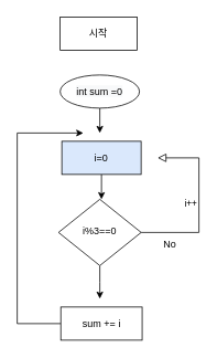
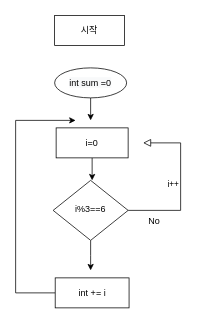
  <mxCell id="0" />
  <mxCell id="1" parent="0" />
  <mxCell id="2" value="i++" style="edgeStyle=orthogonalEdgeStyle;rounded=0;html=1;jettySize=auto;orthogonalLoop=1;fontSize=11;endArrow=block;endFill=0;endSize=8;strokeWidth=1;shadow=0;labelBackgroundColor=none;" parent="1" source="4" edge="1"><mxGeometry y="10" relative="1" as="geometry"><mxPoint as="offset" /><mxPoint x="190" y="190" as="targetPoint" /><Array as="points"><mxPoint x="240" y="280" /><mxPoint x="240" y="190" /></Array></mxGeometry></mxCell>
  <mxCell id="3" style="edgeStyle=orthogonalEdgeStyle;rounded=0;orthogonalLoop=1;jettySize=auto;html=1;exitX=0.5;exitY=1;exitDx=0;exitDy=0;" edge="1" parent="1" source="4"><mxGeometry relative="1" as="geometry"><mxPoint x="120" y="360" as="targetPoint" /></mxGeometry></mxCell>
- <mxCell id="4" value="i%3==0" style="rhombus;whiteSpace=wrap;html=1;shadow=0;fontFamily=Helvetica;fontSize=12;align=center;strokeWidth=1;spacing=6;spacingTop=-4;" parent="1" vertex="1"><mxGeometry x="70" y="240" width="100" height="80" as="geometry" /></mxCell>
+ <mxCell id="4" value="i%3==6" style="rhombus;whiteSpace=wrap;html=1;shadow=0;fontFamily=Helvetica;fontSize=12;align=center;strokeWidth=1;spacing=6;spacingTop=-4;" parent="1" vertex="1"><mxGeometry x="70" y="240" width="100" height="80" as="geometry" /></mxCell>
  <mxCell id="5" style="edgeStyle=orthogonalEdgeStyle;rounded=0;orthogonalLoop=1;jettySize=auto;html=1;exitX=0;exitY=0.5;exitDx=0;exitDy=0;" edge="1" parent="1" source="6"><mxGeometry relative="1" as="geometry"><mxPoint x="100" y="160" as="targetPoint" /><Array as="points"><mxPoint x="20" y="390" /><mxPoint x="20" y="160" /></Array></mxGeometry></mxCell>
- <mxCell id="6" value="sum += i" style="rounded=0;whiteSpace=wrap;html=1;" vertex="1" parent="1"><mxGeometry x="72.75" y="370" width="98.5" height="40" as="geometry" /></mxCell>
+ <mxCell id="6" value="int += i" style="rounded=0;whiteSpace=wrap;html=1;" vertex="1" parent="1"><mxGeometry x="72.75" y="370" width="98.5" height="40" as="geometry" /></mxCell>
  <mxCell id="7" style="edgeStyle=orthogonalEdgeStyle;rounded=0;orthogonalLoop=1;jettySize=auto;html=1;exitX=0.5;exitY=1;exitDx=0;exitDy=0;" edge="1" parent="1" source="8"><mxGeometry relative="1" as="geometry"><mxPoint x="120" y="160" as="targetPoint" /></mxGeometry></mxCell>
  <mxCell id="8" value="&#10;&#10;&lt;span style=&quot;color: rgb(0, 0, 0); font-family: helvetica; font-size: 12px; font-style: normal; font-weight: 400; letter-spacing: normal; text-align: center; text-indent: 0px; text-transform: none; word-spacing: 0px; background-color: rgb(248, 249, 250); display: inline; float: none;&quot;&gt;int sum =0&lt;/span&gt;&#10;&#10;" style="ellipse;whiteSpace=wrap;html=1;" vertex="1" parent="1"><mxGeometry x="72" width="96" height="40" as="geometry" y="90" /></mxCell>
  <mxCell id="9" style="edgeStyle=orthogonalEdgeStyle;rounded=0;orthogonalLoop=1;jettySize=auto;html=1;exitX=0.5;exitY=1;exitDx=0;exitDy=0;" edge="1" parent="1" source="10"><mxGeometry relative="1" as="geometry"><mxPoint x="122" y="240" as="targetPoint" /></mxGeometry></mxCell>
- <mxCell id="10" value="i=0" style="rounded=0;whiteSpace=wrap;html=1;fillColor=#dae8fc;" vertex="1" parent="1"><mxGeometry x="74" y="170" width="96" height="40" as="geometry" /></mxCell>
+ <mxCell id="10" value="i=0" style="rounded=0;whiteSpace=wrap;html=1;" vertex="1" parent="1"><mxGeometry x="74" y="170" width="96" height="40" as="geometry" /></mxCell>
  <mxCell id="11" value="시작" style="whiteSpace=wrap;html=1;rounded=0;" vertex="1" parent="1"><mxGeometry x="72" y="20" width="93" height="40" as="geometry" /></mxCell>
  <mxCell id="12" value="No" style="text;html=1;strokeColor=none;fillColor=none;align=center;verticalAlign=middle;whiteSpace=wrap;rounded=0;" vertex="1" parent="1"><mxGeometry x="190" y="290" width="30" height="10" as="geometry" /></mxCell>
